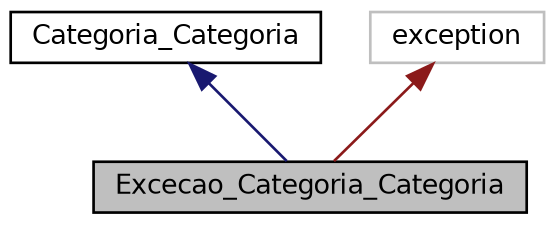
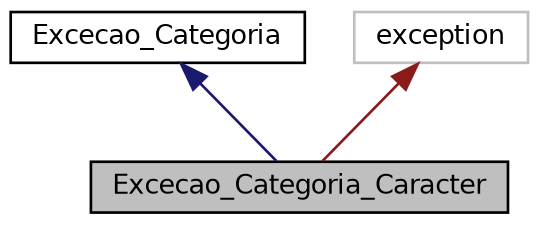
  digraph {
    node [color=black fillcolor=white fontname=Helvetica fontsize=10 shape=record style=filled]
    edge [dir=back fontname=Helvetica fontsize=10 labelfontname=Helvetica labelfontsize=10 style=solid]
-   n1 [fillcolor=grey75 fontcolor=black height=0.2 label=Excecao_Categoria_Categoria width=0.4]
-   n2 [height=0.2 label=Categoria_Categoria width=0.4]
+   n1 [fillcolor=grey75 fontcolor=black height=0.2 label=Excecao_Categoria_Caracter width=0.4]
+   n2 [height=0.2 label=Excecao_Categoria width=0.4]
    n3 [color=grey75 height=0.2 label=exception width=0.4]
    n2 -> n1 [color=midnightblue]
    n3 -> n1 [color=firebrick4]
  }
